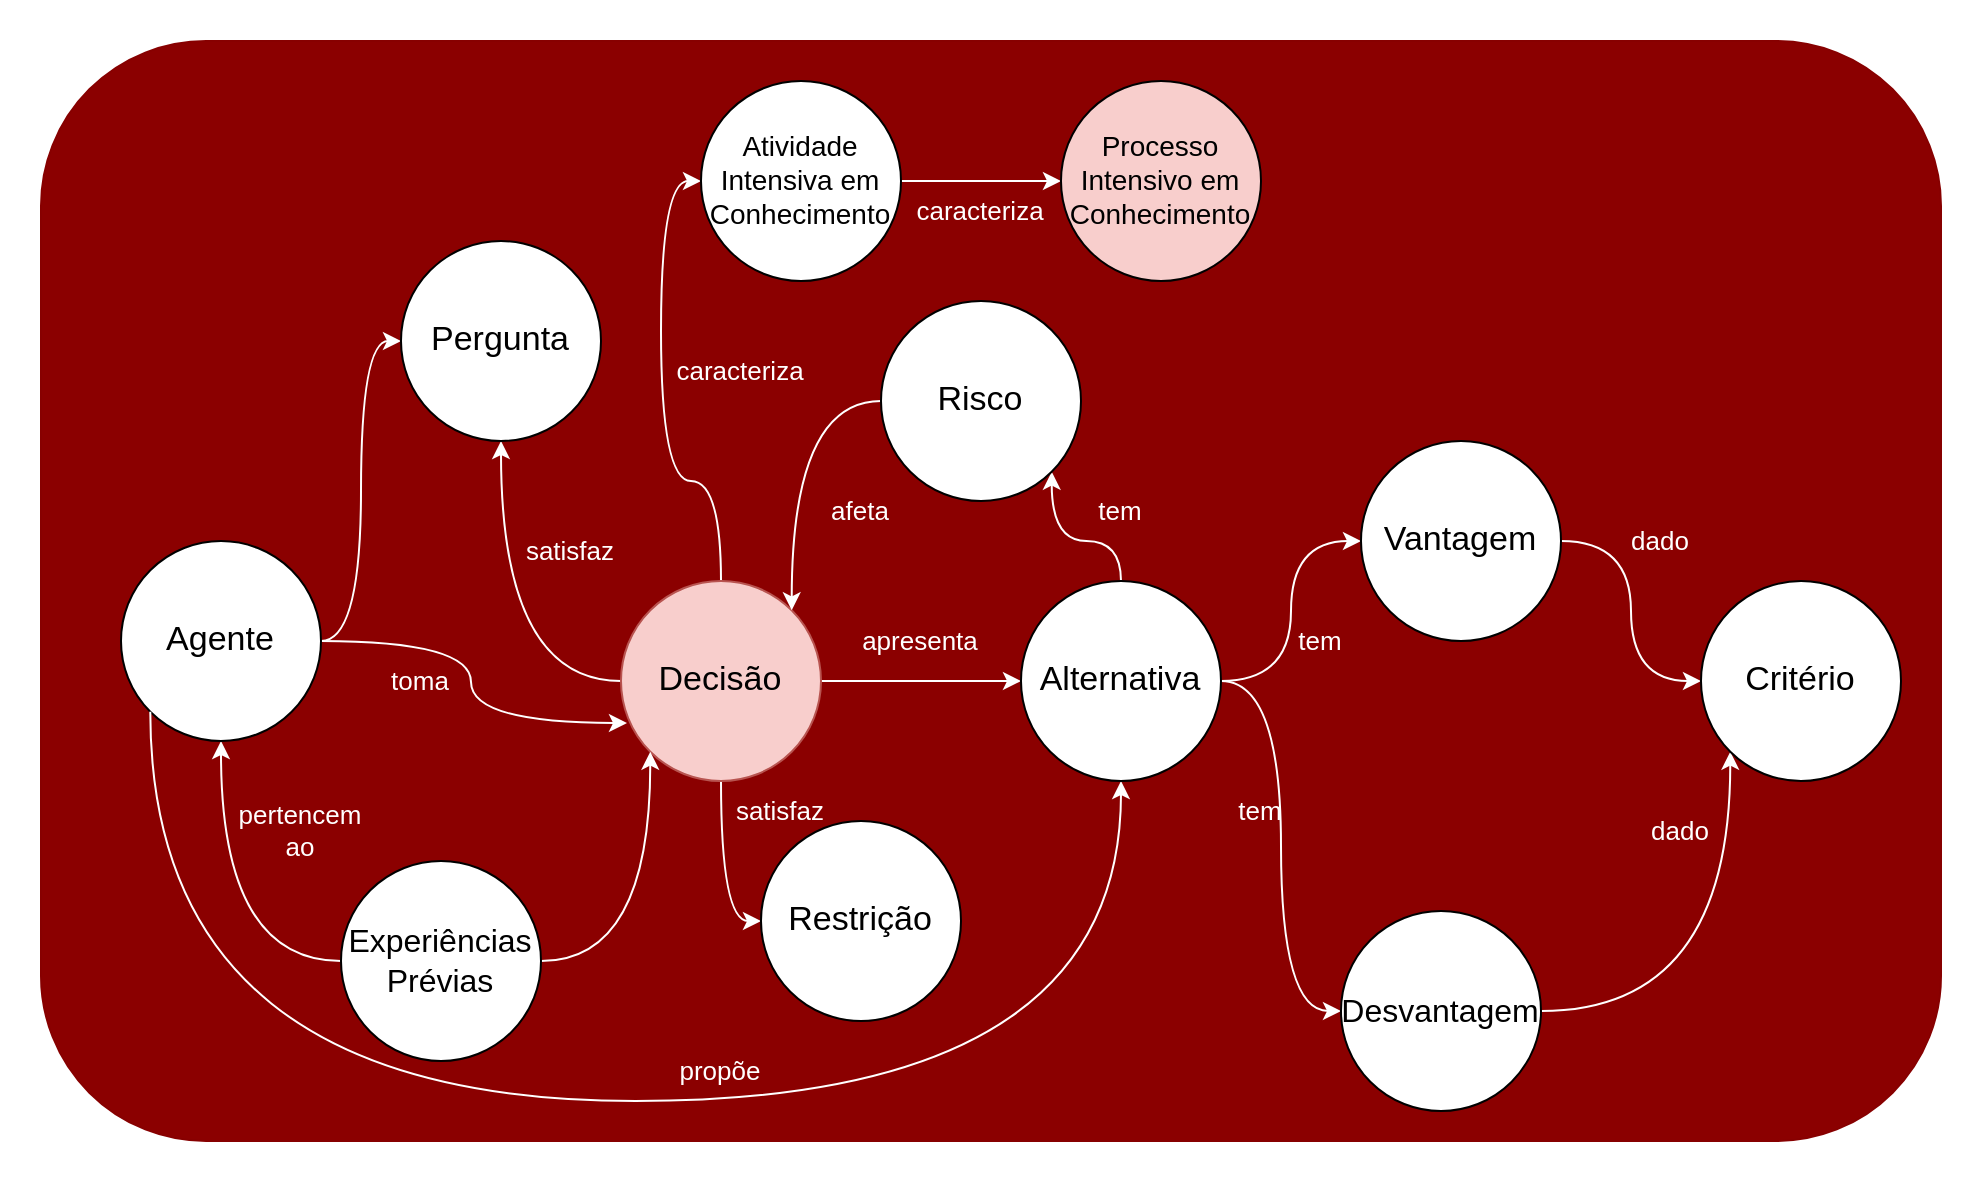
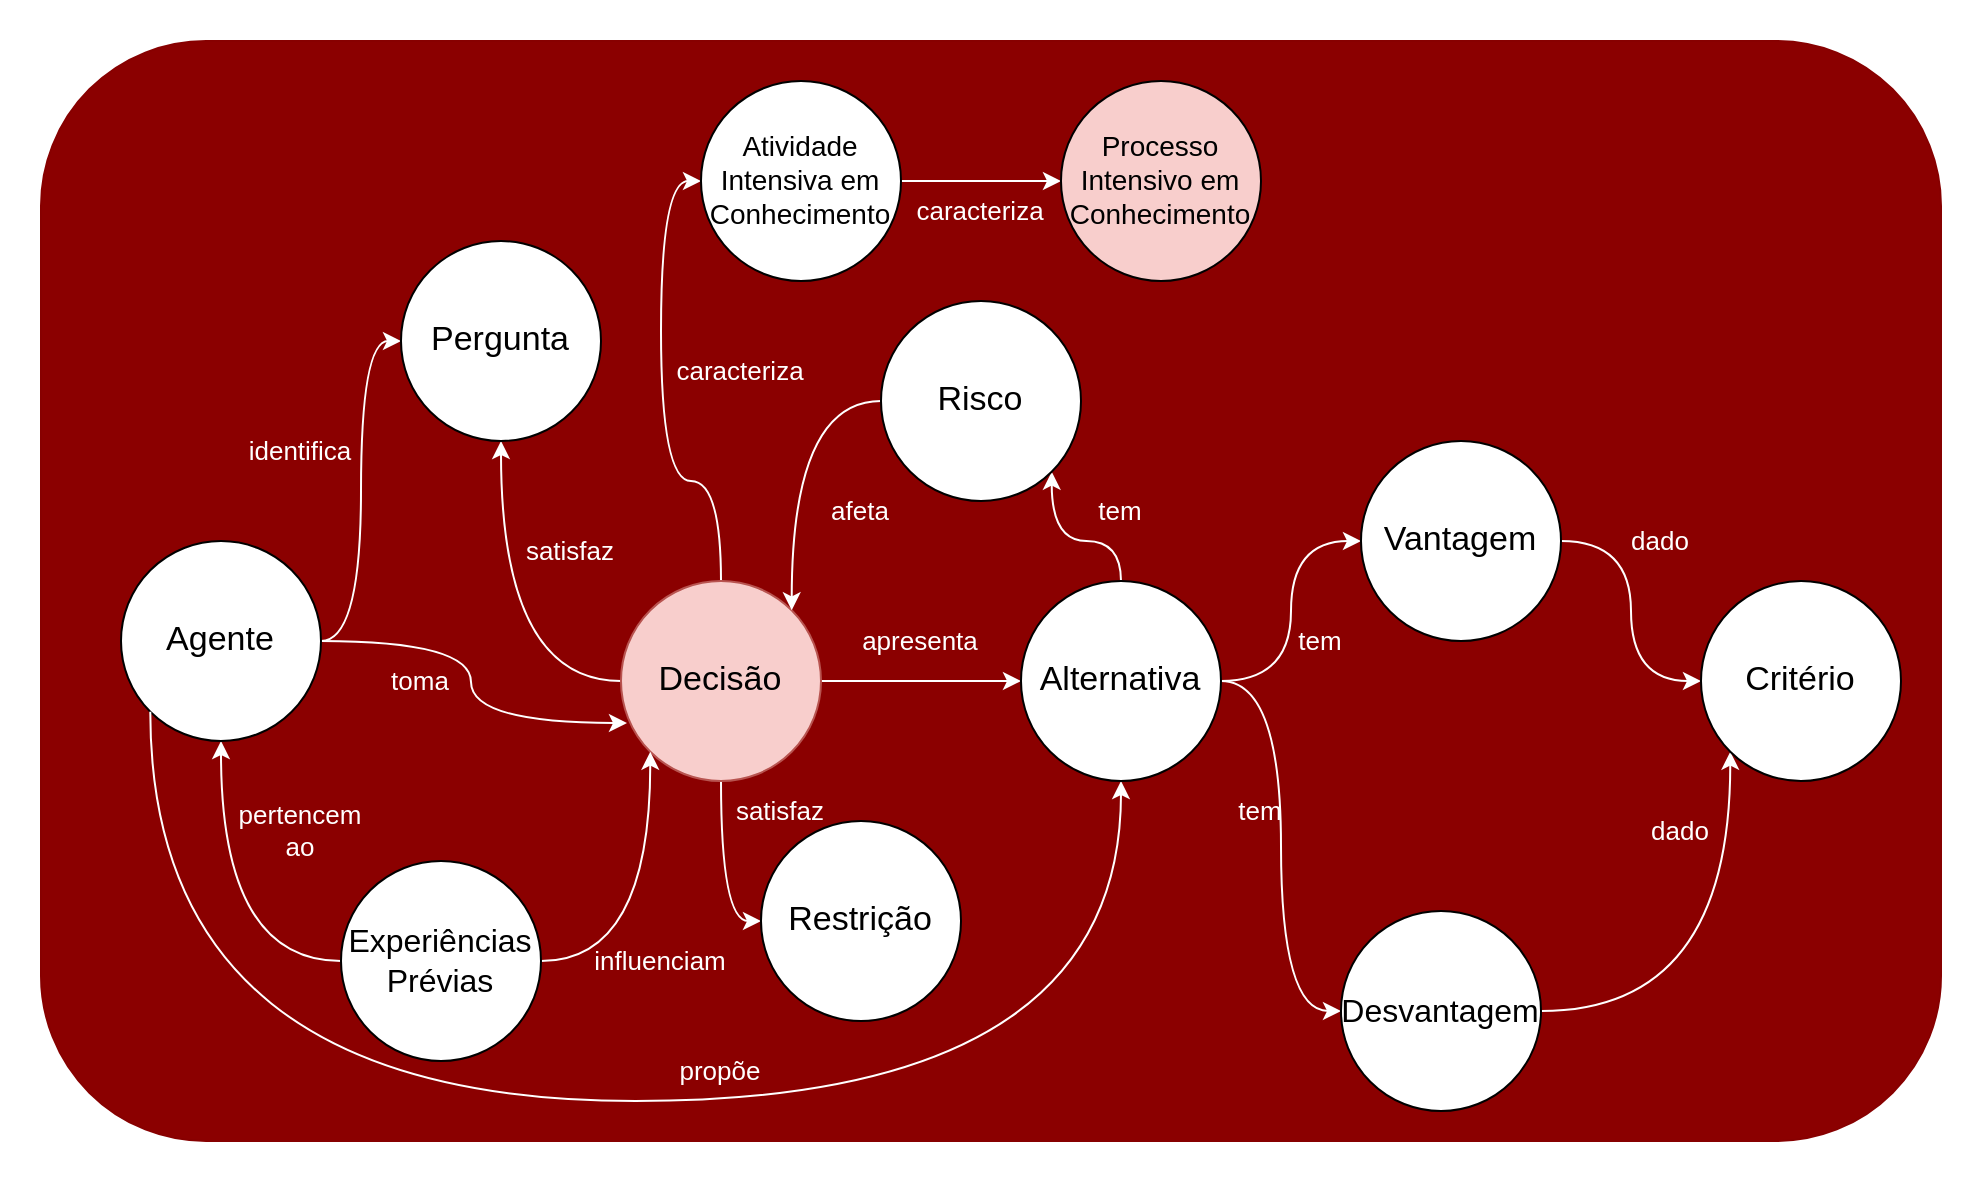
  <mxCell id="0" />
  <mxCell id="1" parent="0" />
  <mxCell id="2" value="" style="rounded=1;whiteSpace=wrap;html=1;strokeColor=#870000;fillColor=#8B0000;" vertex="1" parent="1"><mxGeometry x="20" y="20" width="950" height="550" as="geometry" /></mxCell>
  <mxCell id="3" style="edgeStyle=orthogonalEdgeStyle;curved=1;rounded=0;orthogonalLoop=1;jettySize=auto;html=1;entryX=0.5;entryY=1;entryDx=0;entryDy=0;fontSize=17;strokeColor=#FFFFFF;" parent="1" source="7" target="14" edge="1"><mxGeometry relative="1" as="geometry" /></mxCell>
  <mxCell id="4" style="edgeStyle=orthogonalEdgeStyle;curved=1;rounded=0;orthogonalLoop=1;jettySize=auto;html=1;entryX=0;entryY=0.5;entryDx=0;entryDy=0;fontSize=16;strokeColor=#FFFFFF;" parent="1" source="7" target="24" edge="1"><mxGeometry relative="1" as="geometry" /></mxCell>
  <mxCell id="5" style="edgeStyle=orthogonalEdgeStyle;curved=1;rounded=0;orthogonalLoop=1;jettySize=auto;html=1;entryX=0;entryY=0.5;entryDx=0;entryDy=0;fontSize=14;strokeColor=#FFFFFF;" parent="1" source="7" target="41" edge="1"><mxGeometry relative="1" as="geometry"><Array as="points"><mxPoint x="360" y="240" /><mxPoint x="330" y="240" /><mxPoint x="330" y="90" /></Array></mxGeometry></mxCell>
  <mxCell id="6" style="edgeStyle=orthogonalEdgeStyle;curved=1;rounded=0;orthogonalLoop=1;jettySize=auto;html=1;entryX=0;entryY=0.5;entryDx=0;entryDy=0;fontSize=14;strokeColor=#FFFFFF;" parent="1" source="7" target="45" edge="1"><mxGeometry relative="1" as="geometry" /></mxCell>
  <mxCell id="7" value="&lt;font style=&quot;font-size: 17px;&quot;&gt;Decisão&lt;/font&gt;" style="ellipse;whiteSpace=wrap;html=1;aspect=fixed;fillColor=#f8cecc;strokeColor=#b85450;" parent="1" vertex="1"><mxGeometry x="310" y="290" width="100" height="100" as="geometry" /></mxCell>
  <mxCell id="8" style="edgeStyle=orthogonalEdgeStyle;curved=1;rounded=0;orthogonalLoop=1;jettySize=auto;html=1;entryX=0;entryY=1;entryDx=0;entryDy=0;fontSize=17;strokeColor=#FFFFFF;" parent="1" source="10" target="7" edge="1"><mxGeometry relative="1" as="geometry" /></mxCell>
  <mxCell id="9" style="edgeStyle=orthogonalEdgeStyle;curved=1;rounded=0;orthogonalLoop=1;jettySize=auto;html=1;entryX=0.5;entryY=1;entryDx=0;entryDy=0;fontSize=13;strokeColor=#FFFFFF;" parent="1" source="10" target="13" edge="1"><mxGeometry relative="1" as="geometry" /></mxCell>
  <mxCell id="10" value="&lt;font style=&quot;font-size: 16px;&quot;&gt;Experiências&lt;br&gt;Prévias&lt;/font&gt;" style="ellipse;whiteSpace=wrap;html=1;aspect=fixed;" parent="1" vertex="1"><mxGeometry x="170" y="430" width="100" height="100" as="geometry" /></mxCell>
  <mxCell id="11" style="edgeStyle=orthogonalEdgeStyle;curved=1;rounded=0;orthogonalLoop=1;jettySize=auto;html=1;entryX=0;entryY=0.5;entryDx=0;entryDy=0;fontSize=13;strokeColor=#FFFFFF;" parent="1" source="13" target="14" edge="1"><mxGeometry relative="1" as="geometry" /></mxCell>
  <mxCell id="12" style="edgeStyle=orthogonalEdgeStyle;curved=1;rounded=0;orthogonalLoop=1;jettySize=auto;html=1;entryX=0.03;entryY=0.71;entryDx=0;entryDy=0;entryPerimeter=0;fontSize=16;strokeColor=#FFFFFF;" parent="1" source="13" target="7" edge="1"><mxGeometry relative="1" as="geometry" /></mxCell>
  <mxCell id="13" value="&lt;font style=&quot;font-size: 17px;&quot;&gt;Agente&lt;/font&gt;" style="ellipse;whiteSpace=wrap;html=1;aspect=fixed;" parent="1" vertex="1"><mxGeometry x="60" y="270" width="100" height="100" as="geometry" /></mxCell>
  <mxCell id="14" value="&lt;span style=&quot;font-size: 17px;&quot;&gt;Pergunta&lt;/span&gt;" style="ellipse;whiteSpace=wrap;html=1;aspect=fixed;" parent="1" vertex="1"><mxGeometry x="200" y="120" width="100" height="100" as="geometry" /></mxCell>
  <mxCell id="15" value="&lt;font style=&quot;font-size: 13px;&quot;&gt;satisfaz&lt;/font&gt;" style="text;html=1;strokeColor=none;fillColor=none;align=center;verticalAlign=middle;whiteSpace=wrap;rounded=0;fontSize=17;fontColor=#FFFFFF;" parent="1" vertex="1"><mxGeometry x="255" y="260" width="60" height="30" as="geometry" /></mxCell>
  <mxCell id="16" value="toma" style="text;html=1;strokeColor=none;fillColor=none;align=center;verticalAlign=middle;whiteSpace=wrap;rounded=0;fontSize=13;fontColor=#FFFFFF;" parent="1" vertex="1"><mxGeometry x="180" y="325" width="60" height="30" as="geometry" /></mxCell>
+ <mxCell id="17" value="influenciam" style="text;html=1;strokeColor=none;fillColor=none;align=center;verticalAlign=middle;whiteSpace=wrap;rounded=0;fontSize=13;fontColor=#FFFFFF;" parent="1" vertex="1"><mxGeometry x="300" y="465" width="60" height="30" as="geometry" /></mxCell>
  <mxCell id="18" value="pertencem ao" style="text;html=1;strokeColor=none;fillColor=none;align=center;verticalAlign=middle;whiteSpace=wrap;rounded=0;fontSize=13;fontColor=#FFFFFF;" parent="1" vertex="1"><mxGeometry x="120" y="400" width="60" height="30" as="geometry" /></mxCell>
+ <mxCell id="19" value="identifica" style="text;html=1;strokeColor=none;fillColor=none;align=center;verticalAlign=middle;whiteSpace=wrap;rounded=0;fontSize=13;fontColor=#FFFFFF;" parent="1" vertex="1"><mxGeometry x="120" y="210" width="60" height="30" as="geometry" /></mxCell>
  <mxCell id="20" style="edgeStyle=orthogonalEdgeStyle;curved=1;rounded=0;orthogonalLoop=1;jettySize=auto;html=1;entryX=0;entryY=0.5;entryDx=0;entryDy=0;fontSize=16;strokeColor=#FFFFFF;" parent="1" source="24" target="30" edge="1"><mxGeometry relative="1" as="geometry" /></mxCell>
  <mxCell id="21" style="edgeStyle=orthogonalEdgeStyle;curved=1;rounded=0;orthogonalLoop=1;jettySize=auto;html=1;entryX=0;entryY=0.5;entryDx=0;entryDy=0;fontSize=16;strokeColor=#FFFFFF;" parent="1" source="24" target="28" edge="1"><mxGeometry relative="1" as="geometry" /></mxCell>
  <mxCell id="22" style="edgeStyle=orthogonalEdgeStyle;curved=1;rounded=0;orthogonalLoop=1;jettySize=auto;html=1;entryX=1;entryY=1;entryDx=0;entryDy=0;fontSize=16;strokeColor=#FFFFFF;" parent="1" source="24" target="26" edge="1"><mxGeometry relative="1" as="geometry" /></mxCell>
  <mxCell id="23" style="edgeStyle=orthogonalEdgeStyle;curved=1;rounded=0;orthogonalLoop=1;jettySize=auto;html=1;fontSize=16;exitX=0;exitY=1;exitDx=0;exitDy=0;strokeColor=#FFFFFF;" parent="1" source="13" target="24" edge="1"><mxGeometry relative="1" as="geometry"><Array as="points"><mxPoint x="75" y="550" /><mxPoint x="560" y="550" /></Array></mxGeometry></mxCell>
  <mxCell id="24" value="&lt;font style=&quot;font-size: 17px;&quot;&gt;Alternativa&lt;/font&gt;" style="ellipse;whiteSpace=wrap;html=1;aspect=fixed;" parent="1" vertex="1"><mxGeometry x="510" y="290" width="100" height="100" as="geometry" /></mxCell>
  <mxCell id="25" style="edgeStyle=orthogonalEdgeStyle;curved=1;rounded=0;orthogonalLoop=1;jettySize=auto;html=1;entryX=1;entryY=0;entryDx=0;entryDy=0;fontSize=16;strokeColor=#FFFFFF;" parent="1" source="26" target="7" edge="1"><mxGeometry relative="1" as="geometry" /></mxCell>
  <mxCell id="26" value="&lt;font style=&quot;font-size: 17px;&quot;&gt;Risco&lt;/font&gt;" style="ellipse;whiteSpace=wrap;html=1;aspect=fixed;" parent="1" vertex="1"><mxGeometry x="440" y="150" width="100" height="100" as="geometry" /></mxCell>
  <mxCell id="27" style="edgeStyle=orthogonalEdgeStyle;curved=1;rounded=0;orthogonalLoop=1;jettySize=auto;html=1;entryX=0;entryY=0.5;entryDx=0;entryDy=0;fontSize=16;strokeColor=#FFFFFF;" parent="1" source="28" target="31" edge="1"><mxGeometry relative="1" as="geometry" /></mxCell>
  <mxCell id="28" value="&lt;font style=&quot;font-size: 17px;&quot;&gt;Vantagem&lt;/font&gt;" style="ellipse;whiteSpace=wrap;html=1;aspect=fixed;" parent="1" vertex="1"><mxGeometry x="680" y="220" width="100" height="100" as="geometry" /></mxCell>
  <mxCell id="29" style="edgeStyle=orthogonalEdgeStyle;curved=1;rounded=0;orthogonalLoop=1;jettySize=auto;html=1;entryX=0;entryY=1;entryDx=0;entryDy=0;fontSize=16;strokeColor=#FFFFFF;" parent="1" source="30" target="31" edge="1"><mxGeometry relative="1" as="geometry" /></mxCell>
  <mxCell id="30" value="&lt;font style=&quot;font-size: 16px;&quot;&gt;Desvantagem&lt;/font&gt;" style="ellipse;whiteSpace=wrap;html=1;aspect=fixed;" parent="1" vertex="1"><mxGeometry x="670" y="455" width="100" height="100" as="geometry" /></mxCell>
  <mxCell id="31" value="&lt;font style=&quot;font-size: 17px;&quot;&gt;Critério&lt;/font&gt;" style="ellipse;whiteSpace=wrap;html=1;aspect=fixed;" parent="1" vertex="1"><mxGeometry x="850" y="290" width="100" height="100" as="geometry" /></mxCell>
  <mxCell id="32" value="&lt;font style=&quot;font-size: 13px;&quot;&gt;tem&lt;/font&gt;" style="text;html=1;strokeColor=none;fillColor=none;align=center;verticalAlign=middle;whiteSpace=wrap;rounded=0;fontSize=17;fontColor=#FFFFFF;" parent="1" vertex="1"><mxGeometry x="630" y="305" width="60" height="30" as="geometry" /></mxCell>
  <mxCell id="33" value="&lt;font style=&quot;font-size: 13px;&quot;&gt;tem&lt;/font&gt;" style="text;html=1;strokeColor=none;fillColor=none;align=center;verticalAlign=middle;whiteSpace=wrap;rounded=0;fontSize=17;fontColor=#FFFFFF;" parent="1" vertex="1"><mxGeometry x="600" y="390" width="60" height="30" as="geometry" /></mxCell>
  <mxCell id="34" value="&lt;font style=&quot;font-size: 13px;&quot;&gt;dado&lt;/font&gt;" style="text;html=1;strokeColor=none;fillColor=none;align=center;verticalAlign=middle;whiteSpace=wrap;rounded=0;fontSize=17;fontColor=#FFFFFF;" parent="1" vertex="1"><mxGeometry x="810" y="400" width="60" height="30" as="geometry" /></mxCell>
  <mxCell id="35" value="&lt;font style=&quot;font-size: 13px;&quot;&gt;dado&lt;/font&gt;" style="text;html=1;strokeColor=none;fillColor=none;align=center;verticalAlign=middle;whiteSpace=wrap;rounded=0;fontSize=17;fontColor=#FFFFFF;" parent="1" vertex="1"><mxGeometry x="800" y="255" width="60" height="30" as="geometry" /></mxCell>
  <mxCell id="36" value="&lt;font style=&quot;font-size: 13px;&quot;&gt;apresenta&lt;/font&gt;" style="text;html=1;strokeColor=none;fillColor=none;align=center;verticalAlign=middle;whiteSpace=wrap;rounded=0;fontSize=17;fontColor=#FFFFFF;" parent="1" vertex="1"><mxGeometry x="430" y="305" width="60" height="30" as="geometry" /></mxCell>
  <mxCell id="37" value="&lt;font style=&quot;font-size: 13px;&quot;&gt;tem&lt;/font&gt;" style="text;html=1;strokeColor=none;fillColor=none;align=center;verticalAlign=middle;whiteSpace=wrap;rounded=0;fontSize=17;fontColor=#FFFFFF;" parent="1" vertex="1"><mxGeometry x="530" y="240" width="60" height="30" as="geometry" /></mxCell>
  <mxCell id="38" value="&lt;font style=&quot;font-size: 13px;&quot;&gt;afeta&lt;/font&gt;" style="text;html=1;strokeColor=none;fillColor=none;align=center;verticalAlign=middle;whiteSpace=wrap;rounded=0;fontSize=17;fontColor=#FFFFFF;" parent="1" vertex="1"><mxGeometry x="400" y="240" width="60" height="30" as="geometry" /></mxCell>
  <mxCell id="39" value="propõe" style="text;html=1;strokeColor=none;fillColor=none;align=center;verticalAlign=middle;whiteSpace=wrap;rounded=0;fontSize=13;fontColor=#FFFFFF;" parent="1" vertex="1"><mxGeometry x="330" y="520" width="60" height="30" as="geometry" /></mxCell>
  <mxCell id="40" style="edgeStyle=orthogonalEdgeStyle;curved=1;rounded=0;orthogonalLoop=1;jettySize=auto;html=1;entryX=0;entryY=0.5;entryDx=0;entryDy=0;fontSize=14;strokeColor=#FFFFFF;" parent="1" source="41" target="43" edge="1"><mxGeometry relative="1" as="geometry" /></mxCell>
  <mxCell id="41" value="&lt;font style=&quot;font-size: 14px;&quot;&gt;Atividade&lt;br&gt;Intensiva em&lt;br&gt;Conhecimento&lt;br&gt;&lt;/font&gt;" style="ellipse;whiteSpace=wrap;html=1;aspect=fixed;" parent="1" vertex="1"><mxGeometry x="350" y="40" width="100" height="100" as="geometry" /></mxCell>
  <mxCell id="42" value="&lt;font style=&quot;font-size: 13px;&quot;&gt;caracteriza&lt;/font&gt;" style="text;html=1;strokeColor=none;fillColor=none;align=center;verticalAlign=middle;whiteSpace=wrap;rounded=0;fontSize=17;fontColor=#FFFFFF;" parent="1" vertex="1"><mxGeometry x="340" y="170" width="60" height="30" as="geometry" /></mxCell>
  <mxCell id="43" value="&lt;font style=&quot;font-size: 14px;&quot;&gt;Processo&lt;br&gt;Intensivo em&lt;br&gt;Conhecimento&lt;br&gt;&lt;/font&gt;" style="ellipse;whiteSpace=wrap;html=1;aspect=fixed;fillColor=#f8cecc;" parent="1" vertex="1"><mxGeometry x="530" y="40" width="100" height="100" as="geometry" /></mxCell>
  <mxCell id="44" value="&lt;font style=&quot;font-size: 13px;&quot;&gt;caracteriza&lt;/font&gt;" style="text;html=1;strokeColor=none;fillColor=none;align=center;verticalAlign=middle;whiteSpace=wrap;rounded=0;fontSize=17;fontColor=#FFFFFF;" parent="1" vertex="1"><mxGeometry x="460" y="90" width="60" height="30" as="geometry" /></mxCell>
  <mxCell id="45" value="&lt;font style=&quot;font-size: 17px;&quot;&gt;Restrição&lt;/font&gt;" style="ellipse;whiteSpace=wrap;html=1;aspect=fixed;" parent="1" vertex="1"><mxGeometry x="380" y="410" width="100" height="100" as="geometry" /></mxCell>
  <mxCell id="46" value="&lt;font style=&quot;font-size: 13px;&quot;&gt;satisfaz&lt;/font&gt;" style="text;html=1;strokeColor=none;fillColor=none;align=center;verticalAlign=middle;whiteSpace=wrap;rounded=0;fontSize=17;fontColor=#FFFFFF;" parent="1" vertex="1"><mxGeometry x="360" y="390" width="60" height="30" as="geometry" /></mxCell>
